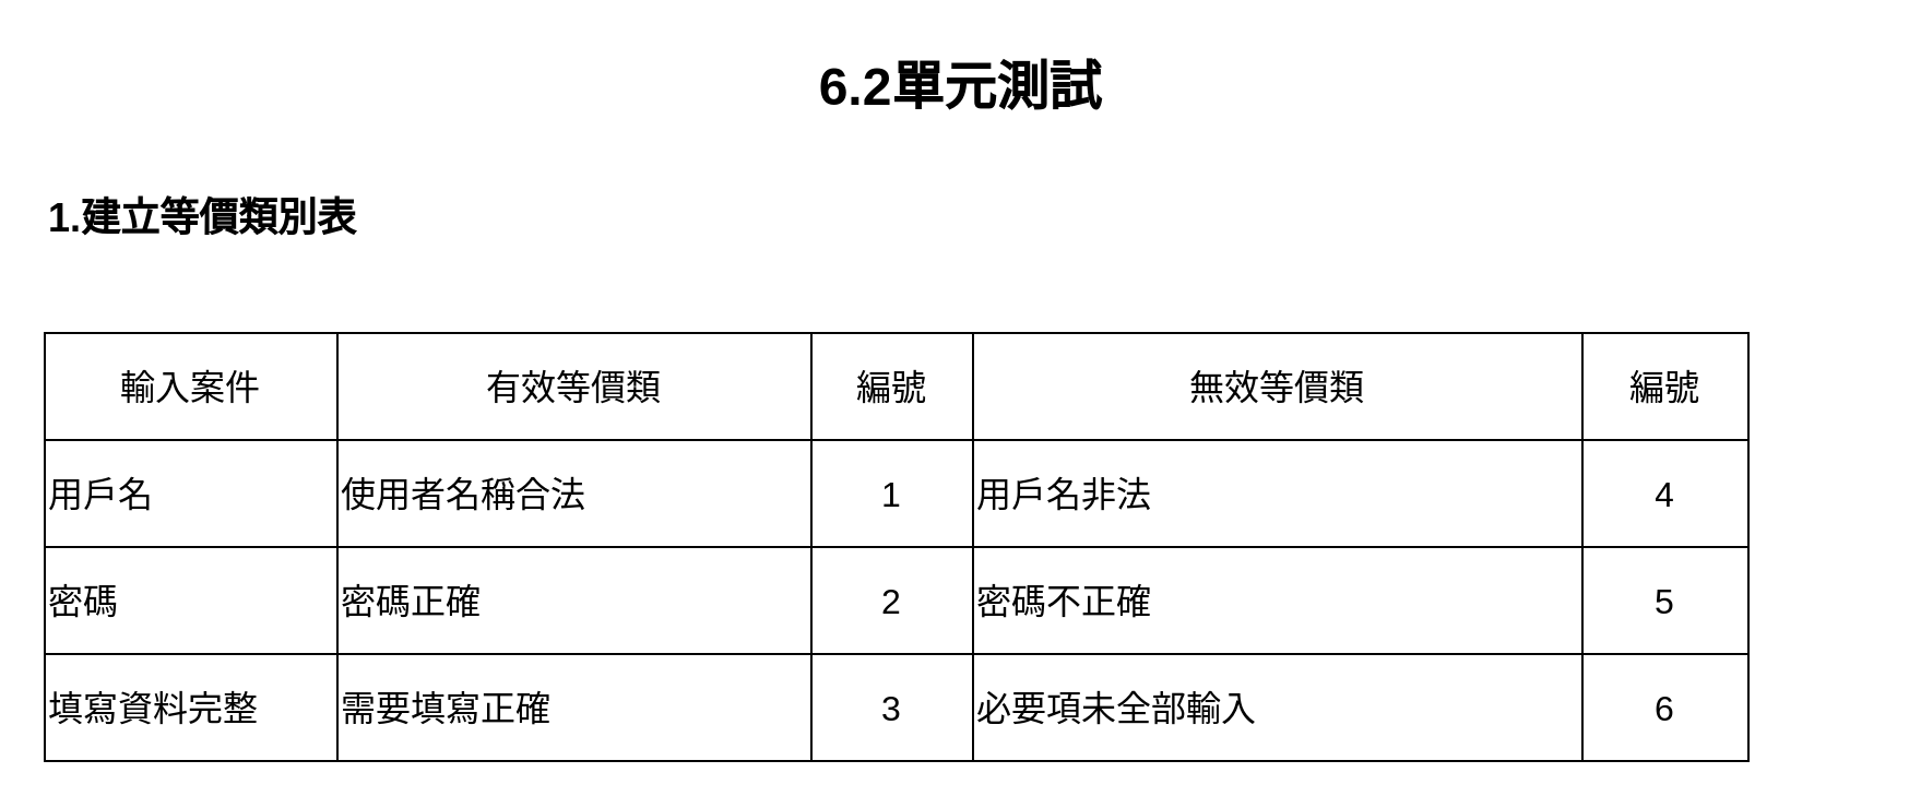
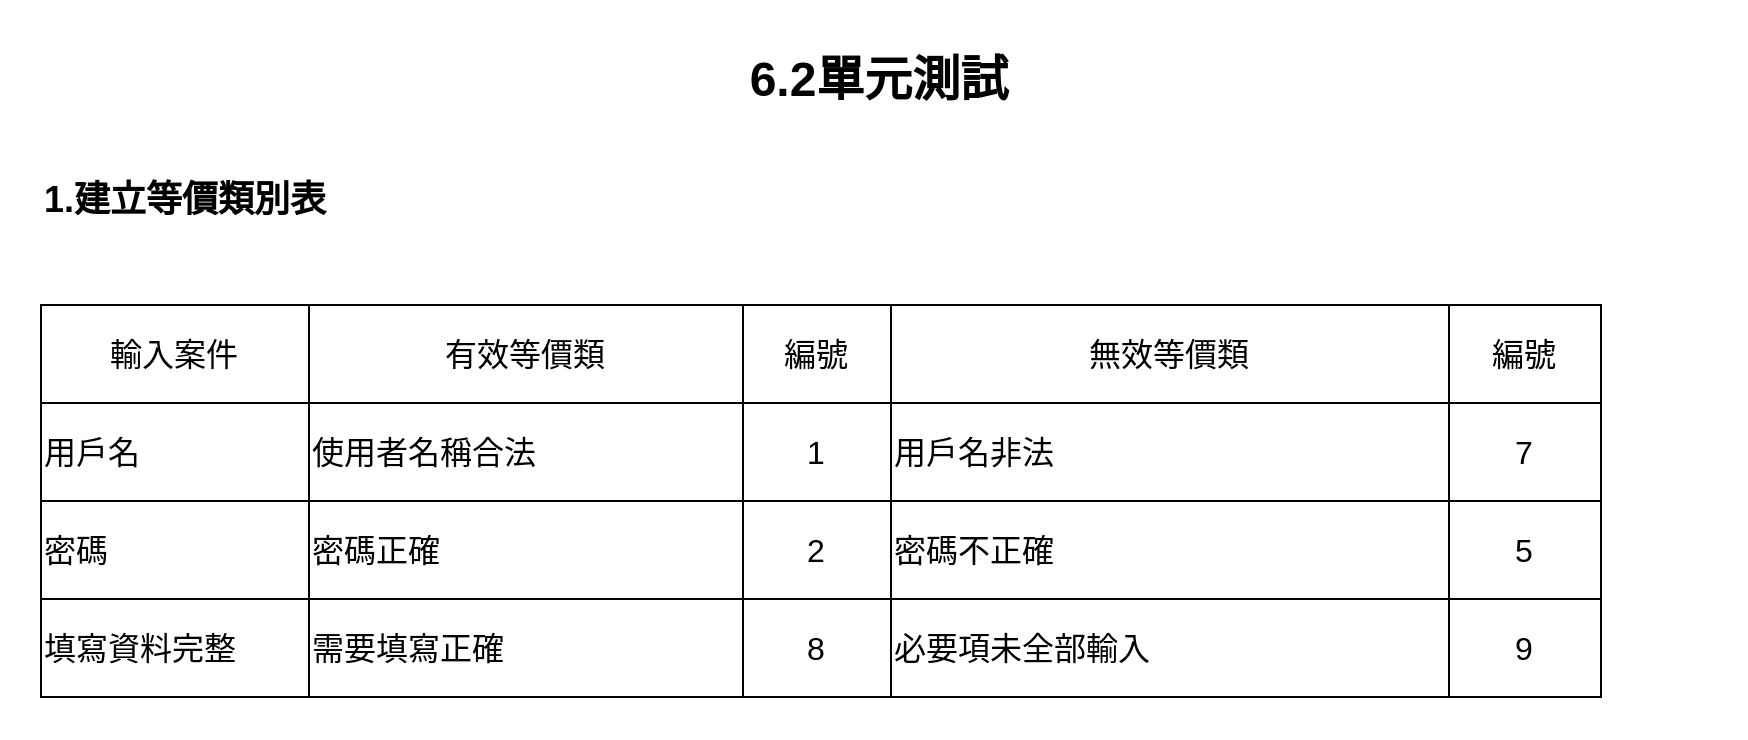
  <mxCell id="0" />
  <mxCell id="1" parent="0" />
  <mxCell id="2" value="&lt;font style=&quot;vertical-align: inherit;&quot;&gt;&lt;font style=&quot;vertical-align: inherit;&quot;&gt;6.2單元測試&lt;br&gt;&lt;/font&gt;&lt;/font&gt;" style="text;strokeColor=none;fillColor=none;html=1;fontSize=24;fontStyle=1;verticalAlign=middle;align=center;" vertex="1" parent="1"><mxGeometry x="25" y="20" width="827" height="40" as="geometry" /></mxCell>
  <mxCell id="3" value="&lt;font style=&quot;vertical-align: inherit;&quot;&gt;&lt;font style=&quot;vertical-align: inherit;&quot;&gt;&lt;font style=&quot;vertical-align: inherit;&quot;&gt;&lt;font style=&quot;vertical-align: inherit;&quot;&gt;&lt;font style=&quot;vertical-align: inherit;&quot;&gt;&lt;font style=&quot;vertical-align: inherit; font-size: 18px;&quot;&gt;1.建立等價類別表&lt;/font&gt;&lt;/font&gt;&lt;/font&gt;&lt;/font&gt;&lt;/font&gt;&lt;/font&gt;" style="text;align=center;fontStyle=1;verticalAlign=middle;spacingLeft=3;spacingRight=3;strokeColor=none;rotatable=0;points=[[0,0.5],[1,0.5]];portConstraint=eastwest;html=1;" vertex="1" parent="1"><mxGeometry x="20" y="82" width="144" height="35" as="geometry" /></mxCell>
  <mxCell id="4" value="" style="shape=table;startSize=0;container=1;collapsible=0;childLayout=tableLayout;strokeColor=inherit;align=center;verticalAlign=middle;fontFamily=Helvetica;fontSize=16;fontColor=default;fillColor=none;" vertex="1" parent="1"><mxGeometry x="20" y="152" width="780" height="196" as="geometry" /></mxCell>
  <mxCell id="5" value="" style="shape=tableRow;horizontal=0;startSize=0;swimlaneHead=0;swimlaneBody=0;strokeColor=inherit;top=0;left=0;bottom=0;right=0;collapsible=0;dropTarget=0;fillColor=none;points=[[0,0.5],[1,0.5]];portConstraint=eastwest;align=center;verticalAlign=middle;fontFamily=Helvetica;fontSize=16;fontColor=default;" vertex="1" parent="4"><mxGeometry width="780" height="49" as="geometry" /></mxCell>
  <mxCell id="6" value="&lt;font style=&quot;vertical-align: inherit;&quot;&gt;&lt;font style=&quot;vertical-align: inherit;&quot;&gt;輸入案件&lt;/font&gt;&lt;/font&gt;" style="shape=partialRectangle;html=1;whiteSpace=wrap;connectable=0;strokeColor=inherit;overflow=hidden;fillColor=none;top=0;left=0;bottom=0;right=0;pointerEvents=1;align=center;verticalAlign=middle;fontFamily=Helvetica;fontSize=16;fontColor=default;startSize=0;" vertex="1" parent="5"><mxGeometry width="134" height="49" as="geometry"><mxRectangle width="134" height="49" as="alternateBounds" /></mxGeometry></mxCell>
  <mxCell id="7" value="&lt;font style=&quot;vertical-align: inherit;&quot;&gt;&lt;font style=&quot;vertical-align: inherit;&quot;&gt;有效等價類&lt;/font&gt;&lt;/font&gt;" style="shape=partialRectangle;html=1;whiteSpace=wrap;connectable=0;strokeColor=inherit;overflow=hidden;fillColor=none;top=0;left=0;bottom=0;right=0;pointerEvents=1;align=center;verticalAlign=middle;fontFamily=Helvetica;fontSize=16;fontColor=default;startSize=0;" vertex="1" parent="5"><mxGeometry x="134" width="217" height="49" as="geometry"><mxRectangle width="217" height="49" as="alternateBounds" /></mxGeometry></mxCell>
  <mxCell id="8" value="&lt;font style=&quot;vertical-align: inherit;&quot;&gt;&lt;font style=&quot;vertical-align: inherit;&quot;&gt;編號&lt;/font&gt;&lt;/font&gt;" style="shape=partialRectangle;html=1;whiteSpace=wrap;connectable=0;strokeColor=inherit;overflow=hidden;fillColor=none;top=0;left=0;bottom=0;right=0;pointerEvents=1;align=center;verticalAlign=middle;fontFamily=Helvetica;fontSize=16;fontColor=default;startSize=0;" vertex="1" parent="5"><mxGeometry x="351" width="74" height="49" as="geometry"><mxRectangle width="74" height="49" as="alternateBounds" /></mxGeometry></mxCell>
  <mxCell id="9" value="&lt;font style=&quot;vertical-align: inherit;&quot;&gt;&lt;font style=&quot;vertical-align: inherit;&quot;&gt;無效等價類&lt;br&gt;&lt;/font&gt;&lt;/font&gt;" style="shape=partialRectangle;html=1;whiteSpace=wrap;connectable=0;strokeColor=inherit;overflow=hidden;fillColor=none;top=0;left=0;bottom=0;right=0;pointerEvents=1;align=center;verticalAlign=middle;fontFamily=Helvetica;fontSize=16;fontColor=default;startSize=0;" vertex="1" parent="5"><mxGeometry x="425" width="279" height="49" as="geometry"><mxRectangle width="279" height="49" as="alternateBounds" /></mxGeometry></mxCell>
  <mxCell id="10" value="&lt;font style=&quot;vertical-align: inherit;&quot;&gt;&lt;font style=&quot;vertical-align: inherit;&quot;&gt;編號&lt;/font&gt;&lt;/font&gt;" style="shape=partialRectangle;html=1;whiteSpace=wrap;connectable=0;strokeColor=inherit;overflow=hidden;fillColor=none;top=0;left=0;bottom=0;right=0;pointerEvents=1;align=center;verticalAlign=middle;fontFamily=Helvetica;fontSize=16;fontColor=default;startSize=0;" vertex="1" parent="5"><mxGeometry x="704" width="76" height="49" as="geometry"><mxRectangle width="76" height="49" as="alternateBounds" /></mxGeometry></mxCell>
  <mxCell id="11" value="" style="shape=tableRow;horizontal=0;startSize=0;swimlaneHead=0;swimlaneBody=0;strokeColor=inherit;top=0;left=0;bottom=0;right=0;collapsible=0;dropTarget=0;fillColor=none;points=[[0,0.5],[1,0.5]];portConstraint=eastwest;align=center;verticalAlign=middle;fontFamily=Helvetica;fontSize=16;fontColor=default;" vertex="1" parent="4"><mxGeometry y="49" width="780" height="49" as="geometry" /></mxCell>
  <mxCell id="12" value="&lt;font style=&quot;vertical-align: inherit;&quot;&gt;&lt;font style=&quot;vertical-align: inherit;&quot;&gt;&lt;font style=&quot;vertical-align: inherit;&quot;&gt;&lt;font style=&quot;vertical-align: inherit;&quot;&gt;用戶名&lt;/font&gt;&lt;/font&gt;&lt;/font&gt;&lt;/font&gt;" style="shape=partialRectangle;html=1;whiteSpace=wrap;connectable=0;strokeColor=inherit;overflow=hidden;fillColor=none;top=0;left=0;bottom=0;right=0;pointerEvents=1;align=left;verticalAlign=middle;fontFamily=Helvetica;fontSize=16;fontColor=default;startSize=0;" vertex="1" parent="11"><mxGeometry width="134" height="49" as="geometry"><mxRectangle width="134" height="49" as="alternateBounds" /></mxGeometry></mxCell>
  <mxCell id="13" value="&lt;font style=&quot;vertical-align: inherit;&quot;&gt;&lt;font style=&quot;vertical-align: inherit;&quot;&gt;&lt;font style=&quot;vertical-align: inherit;&quot;&gt;&lt;font style=&quot;vertical-align: inherit;&quot;&gt;使用者名稱合法&lt;/font&gt;&lt;/font&gt;&lt;/font&gt;&lt;/font&gt;" style="shape=partialRectangle;html=1;whiteSpace=wrap;connectable=0;strokeColor=inherit;overflow=hidden;fillColor=none;top=0;left=0;bottom=0;right=0;pointerEvents=1;align=left;verticalAlign=middle;fontFamily=Helvetica;fontSize=16;fontColor=default;startSize=0;" vertex="1" parent="11"><mxGeometry x="134" width="217" height="49" as="geometry"><mxRectangle width="217" height="49" as="alternateBounds" /></mxGeometry></mxCell>
  <mxCell id="14" value="&lt;font style=&quot;vertical-align: inherit;&quot;&gt;&lt;font style=&quot;vertical-align: inherit;&quot;&gt;1&lt;/font&gt;&lt;/font&gt;" style="shape=partialRectangle;html=1;whiteSpace=wrap;connectable=0;strokeColor=inherit;overflow=hidden;fillColor=none;top=0;left=0;bottom=0;right=0;pointerEvents=1;align=center;verticalAlign=middle;fontFamily=Helvetica;fontSize=16;fontColor=default;startSize=0;" vertex="1" parent="11"><mxGeometry x="351" width="74" height="49" as="geometry"><mxRectangle width="74" height="49" as="alternateBounds" /></mxGeometry></mxCell>
  <mxCell id="15" value="&lt;font style=&quot;vertical-align: inherit;&quot;&gt;&lt;font style=&quot;vertical-align: inherit;&quot;&gt;&lt;font style=&quot;vertical-align: inherit;&quot;&gt;&lt;font style=&quot;vertical-align: inherit;&quot;&gt;&lt;font style=&quot;vertical-align: inherit;&quot;&gt;&lt;font style=&quot;vertical-align: inherit;&quot;&gt;&lt;font style=&quot;vertical-align: inherit;&quot;&gt;&lt;font style=&quot;vertical-align: inherit;&quot;&gt;用戶名非法&lt;/font&gt;&lt;/font&gt;&lt;/font&gt;&lt;/font&gt;&lt;/font&gt;&lt;/font&gt;&lt;/font&gt;&lt;/font&gt;" style="shape=partialRectangle;html=1;whiteSpace=wrap;connectable=0;strokeColor=inherit;overflow=hidden;fillColor=none;top=0;left=0;bottom=0;right=0;pointerEvents=1;align=left;verticalAlign=middle;fontFamily=Helvetica;fontSize=16;fontColor=default;startSize=0;" vertex="1" parent="11"><mxGeometry x="425" width="279" height="49" as="geometry"><mxRectangle width="279" height="49" as="alternateBounds" /></mxGeometry></mxCell>
- <mxCell id="16" value="&lt;font style=&quot;vertical-align: inherit;&quot;&gt;&lt;font style=&quot;vertical-align: inherit;&quot;&gt;4&lt;br&gt;&lt;/font&gt;&lt;/font&gt;" style="shape=partialRectangle;html=1;whiteSpace=wrap;connectable=0;strokeColor=inherit;overflow=hidden;fillColor=none;top=0;left=0;bottom=0;right=0;pointerEvents=1;align=center;verticalAlign=middle;fontFamily=Helvetica;fontSize=16;fontColor=default;startSize=0;" vertex="1" parent="11"><mxGeometry x="704" width="76" height="49" as="geometry"><mxRectangle width="76" height="49" as="alternateBounds" /></mxGeometry></mxCell>
+ <mxCell id="16" value="&lt;font style=&quot;vertical-align: inherit;&quot;&gt;&lt;font style=&quot;vertical-align: inherit;&quot;&gt;7&lt;br&gt;&lt;/font&gt;&lt;/font&gt;" style="shape=partialRectangle;html=1;whiteSpace=wrap;connectable=0;strokeColor=inherit;overflow=hidden;fillColor=none;top=0;left=0;bottom=0;right=0;pointerEvents=1;align=center;verticalAlign=middle;fontFamily=Helvetica;fontSize=16;fontColor=default;startSize=0;" vertex="1" parent="11"><mxGeometry x="704" width="76" height="49" as="geometry"><mxRectangle width="76" height="49" as="alternateBounds" /></mxGeometry></mxCell>
  <mxCell id="17" value="" style="shape=tableRow;horizontal=0;startSize=0;swimlaneHead=0;swimlaneBody=0;strokeColor=inherit;top=0;left=0;bottom=0;right=0;collapsible=0;dropTarget=0;fillColor=none;points=[[0,0.5],[1,0.5]];portConstraint=eastwest;align=center;verticalAlign=middle;fontFamily=Helvetica;fontSize=16;fontColor=default;" vertex="1" parent="4"><mxGeometry y="98" width="780" height="49" as="geometry" /></mxCell>
  <mxCell id="18" value="&lt;font style=&quot;vertical-align: inherit;&quot;&gt;&lt;font style=&quot;vertical-align: inherit;&quot;&gt;&lt;font style=&quot;vertical-align: inherit;&quot;&gt;&lt;font style=&quot;vertical-align: inherit;&quot;&gt;&lt;font style=&quot;vertical-align: inherit;&quot;&gt;&lt;font style=&quot;vertical-align: inherit;&quot;&gt;密碼&lt;/font&gt;&lt;/font&gt;&lt;/font&gt;&lt;/font&gt;&lt;/font&gt;&lt;/font&gt;" style="shape=partialRectangle;html=1;whiteSpace=wrap;connectable=0;strokeColor=inherit;overflow=hidden;fillColor=none;top=0;left=0;bottom=0;right=0;pointerEvents=1;align=left;verticalAlign=middle;fontFamily=Helvetica;fontSize=16;fontColor=default;startSize=0;" vertex="1" parent="17"><mxGeometry width="134" height="49" as="geometry"><mxRectangle width="134" height="49" as="alternateBounds" /></mxGeometry></mxCell>
  <mxCell id="19" value="&lt;font style=&quot;vertical-align: inherit;&quot;&gt;&lt;font style=&quot;vertical-align: inherit;&quot;&gt;&lt;font style=&quot;vertical-align: inherit;&quot;&gt;&lt;font style=&quot;vertical-align: inherit;&quot;&gt;密碼正確&lt;/font&gt;&lt;/font&gt;&lt;/font&gt;&lt;/font&gt;" style="shape=partialRectangle;html=1;whiteSpace=wrap;connectable=0;strokeColor=inherit;overflow=hidden;fillColor=none;top=0;left=0;bottom=0;right=0;pointerEvents=1;align=left;verticalAlign=middle;fontFamily=Helvetica;fontSize=16;fontColor=default;startSize=0;" vertex="1" parent="17"><mxGeometry x="134" width="217" height="49" as="geometry"><mxRectangle width="217" height="49" as="alternateBounds" /></mxGeometry></mxCell>
  <mxCell id="20" value="&lt;font style=&quot;vertical-align: inherit;&quot;&gt;&lt;font style=&quot;vertical-align: inherit;&quot;&gt;2&lt;/font&gt;&lt;/font&gt;" style="shape=partialRectangle;html=1;whiteSpace=wrap;connectable=0;strokeColor=inherit;overflow=hidden;fillColor=none;top=0;left=0;bottom=0;right=0;pointerEvents=1;align=center;verticalAlign=middle;fontFamily=Helvetica;fontSize=16;fontColor=default;startSize=0;" vertex="1" parent="17"><mxGeometry x="351" width="74" height="49" as="geometry"><mxRectangle width="74" height="49" as="alternateBounds" /></mxGeometry></mxCell>
  <mxCell id="21" value="密碼不正確" style="shape=partialRectangle;html=1;whiteSpace=wrap;connectable=0;strokeColor=inherit;overflow=hidden;fillColor=none;top=0;left=0;bottom=0;right=0;pointerEvents=1;align=left;verticalAlign=middle;fontFamily=Helvetica;fontSize=16;fontColor=default;startSize=0;" vertex="1" parent="17"><mxGeometry x="425" width="279" height="49" as="geometry"><mxRectangle width="279" height="49" as="alternateBounds" /></mxGeometry></mxCell>
  <mxCell id="22" value="&lt;font style=&quot;vertical-align: inherit;&quot;&gt;&lt;font style=&quot;vertical-align: inherit;&quot;&gt;5&lt;/font&gt;&lt;/font&gt;" style="shape=partialRectangle;html=1;whiteSpace=wrap;connectable=0;strokeColor=inherit;overflow=hidden;fillColor=none;top=0;left=0;bottom=0;right=0;pointerEvents=1;align=center;verticalAlign=middle;fontFamily=Helvetica;fontSize=16;fontColor=default;startSize=0;" vertex="1" parent="17"><mxGeometry x="704" width="76" height="49" as="geometry"><mxRectangle width="76" height="49" as="alternateBounds" /></mxGeometry></mxCell>
  <mxCell id="23" value="" style="shape=tableRow;horizontal=0;startSize=0;swimlaneHead=0;swimlaneBody=0;strokeColor=inherit;top=0;left=0;bottom=0;right=0;collapsible=0;dropTarget=0;fillColor=none;points=[[0,0.5],[1,0.5]];portConstraint=eastwest;align=center;verticalAlign=middle;fontFamily=Helvetica;fontSize=16;fontColor=default;" vertex="1" parent="4"><mxGeometry y="147" width="780" height="49" as="geometry" /></mxCell>
  <mxCell id="24" value="&lt;font style=&quot;vertical-align: inherit;&quot;&gt;&lt;font style=&quot;vertical-align: inherit;&quot;&gt;&lt;font style=&quot;vertical-align: inherit;&quot;&gt;&lt;font style=&quot;vertical-align: inherit;&quot;&gt;填寫資料完整&lt;/font&gt;&lt;/font&gt;&lt;/font&gt;&lt;/font&gt;" style="shape=partialRectangle;html=1;whiteSpace=wrap;connectable=0;strokeColor=inherit;overflow=hidden;fillColor=none;top=0;left=0;bottom=0;right=0;pointerEvents=1;align=left;verticalAlign=middle;fontFamily=Helvetica;fontSize=16;fontColor=default;startSize=0;" vertex="1" parent="23"><mxGeometry width="134" height="49" as="geometry"><mxRectangle width="134" height="49" as="alternateBounds" /></mxGeometry></mxCell>
  <mxCell id="25" value="&lt;font style=&quot;vertical-align: inherit;&quot;&gt;&lt;font style=&quot;vertical-align: inherit;&quot;&gt;&lt;font style=&quot;vertical-align: inherit;&quot;&gt;&lt;font style=&quot;vertical-align: inherit;&quot;&gt;需要填寫正確&lt;/font&gt;&lt;/font&gt;&lt;/font&gt;&lt;/font&gt;" style="shape=partialRectangle;html=1;whiteSpace=wrap;connectable=0;strokeColor=inherit;overflow=hidden;fillColor=none;top=0;left=0;bottom=0;right=0;pointerEvents=1;align=left;verticalAlign=middle;fontFamily=Helvetica;fontSize=16;fontColor=default;startSize=0;" vertex="1" parent="23"><mxGeometry x="134" width="217" height="49" as="geometry"><mxRectangle width="217" height="49" as="alternateBounds" /></mxGeometry></mxCell>
- <mxCell id="26" value="&lt;font style=&quot;vertical-align: inherit;&quot;&gt;&lt;font style=&quot;vertical-align: inherit;&quot;&gt;3&lt;/font&gt;&lt;/font&gt;" style="shape=partialRectangle;html=1;whiteSpace=wrap;connectable=0;strokeColor=inherit;overflow=hidden;fillColor=none;top=0;left=0;bottom=0;right=0;pointerEvents=1;align=center;verticalAlign=middle;fontFamily=Helvetica;fontSize=16;fontColor=default;startSize=0;" vertex="1" parent="23"><mxGeometry x="351" width="74" height="49" as="geometry"><mxRectangle width="74" height="49" as="alternateBounds" /></mxGeometry></mxCell>
+ <mxCell id="26" value="&lt;font style=&quot;vertical-align: inherit;&quot;&gt;&lt;font style=&quot;vertical-align: inherit;&quot;&gt;8&lt;/font&gt;&lt;/font&gt;" style="shape=partialRectangle;html=1;whiteSpace=wrap;connectable=0;strokeColor=inherit;overflow=hidden;fillColor=none;top=0;left=0;bottom=0;right=0;pointerEvents=1;align=center;verticalAlign=middle;fontFamily=Helvetica;fontSize=16;fontColor=default;startSize=0;" vertex="1" parent="23"><mxGeometry x="351" width="74" height="49" as="geometry"><mxRectangle width="74" height="49" as="alternateBounds" /></mxGeometry></mxCell>
  <mxCell id="27" value="必要項未全部輸入" style="shape=partialRectangle;html=1;whiteSpace=wrap;connectable=0;strokeColor=inherit;overflow=hidden;fillColor=none;top=0;left=0;bottom=0;right=0;pointerEvents=1;align=left;verticalAlign=middle;fontFamily=Helvetica;fontSize=16;fontColor=default;startSize=0;" vertex="1" parent="23"><mxGeometry x="425" width="279" height="49" as="geometry"><mxRectangle width="279" height="49" as="alternateBounds" /></mxGeometry></mxCell>
- <mxCell id="28" value="&lt;font style=&quot;vertical-align: inherit;&quot;&gt;&lt;font style=&quot;vertical-align: inherit;&quot;&gt;6&lt;/font&gt;&lt;/font&gt;" style="shape=partialRectangle;html=1;whiteSpace=wrap;connectable=0;strokeColor=inherit;overflow=hidden;fillColor=none;top=0;left=0;bottom=0;right=0;pointerEvents=1;align=center;verticalAlign=middle;fontFamily=Helvetica;fontSize=16;fontColor=default;startSize=0;" vertex="1" parent="23"><mxGeometry x="704" width="76" height="49" as="geometry"><mxRectangle width="76" height="49" as="alternateBounds" /></mxGeometry></mxCell>
+ <mxCell id="28" value="&lt;font style=&quot;vertical-align: inherit;&quot;&gt;&lt;font style=&quot;vertical-align: inherit;&quot;&gt;9&lt;/font&gt;&lt;/font&gt;" style="shape=partialRectangle;html=1;whiteSpace=wrap;connectable=0;strokeColor=inherit;overflow=hidden;fillColor=none;top=0;left=0;bottom=0;right=0;pointerEvents=1;align=center;verticalAlign=middle;fontFamily=Helvetica;fontSize=16;fontColor=default;startSize=0;" vertex="1" parent="23"><mxGeometry x="704" width="76" height="49" as="geometry"><mxRectangle width="76" height="49" as="alternateBounds" /></mxGeometry></mxCell>
